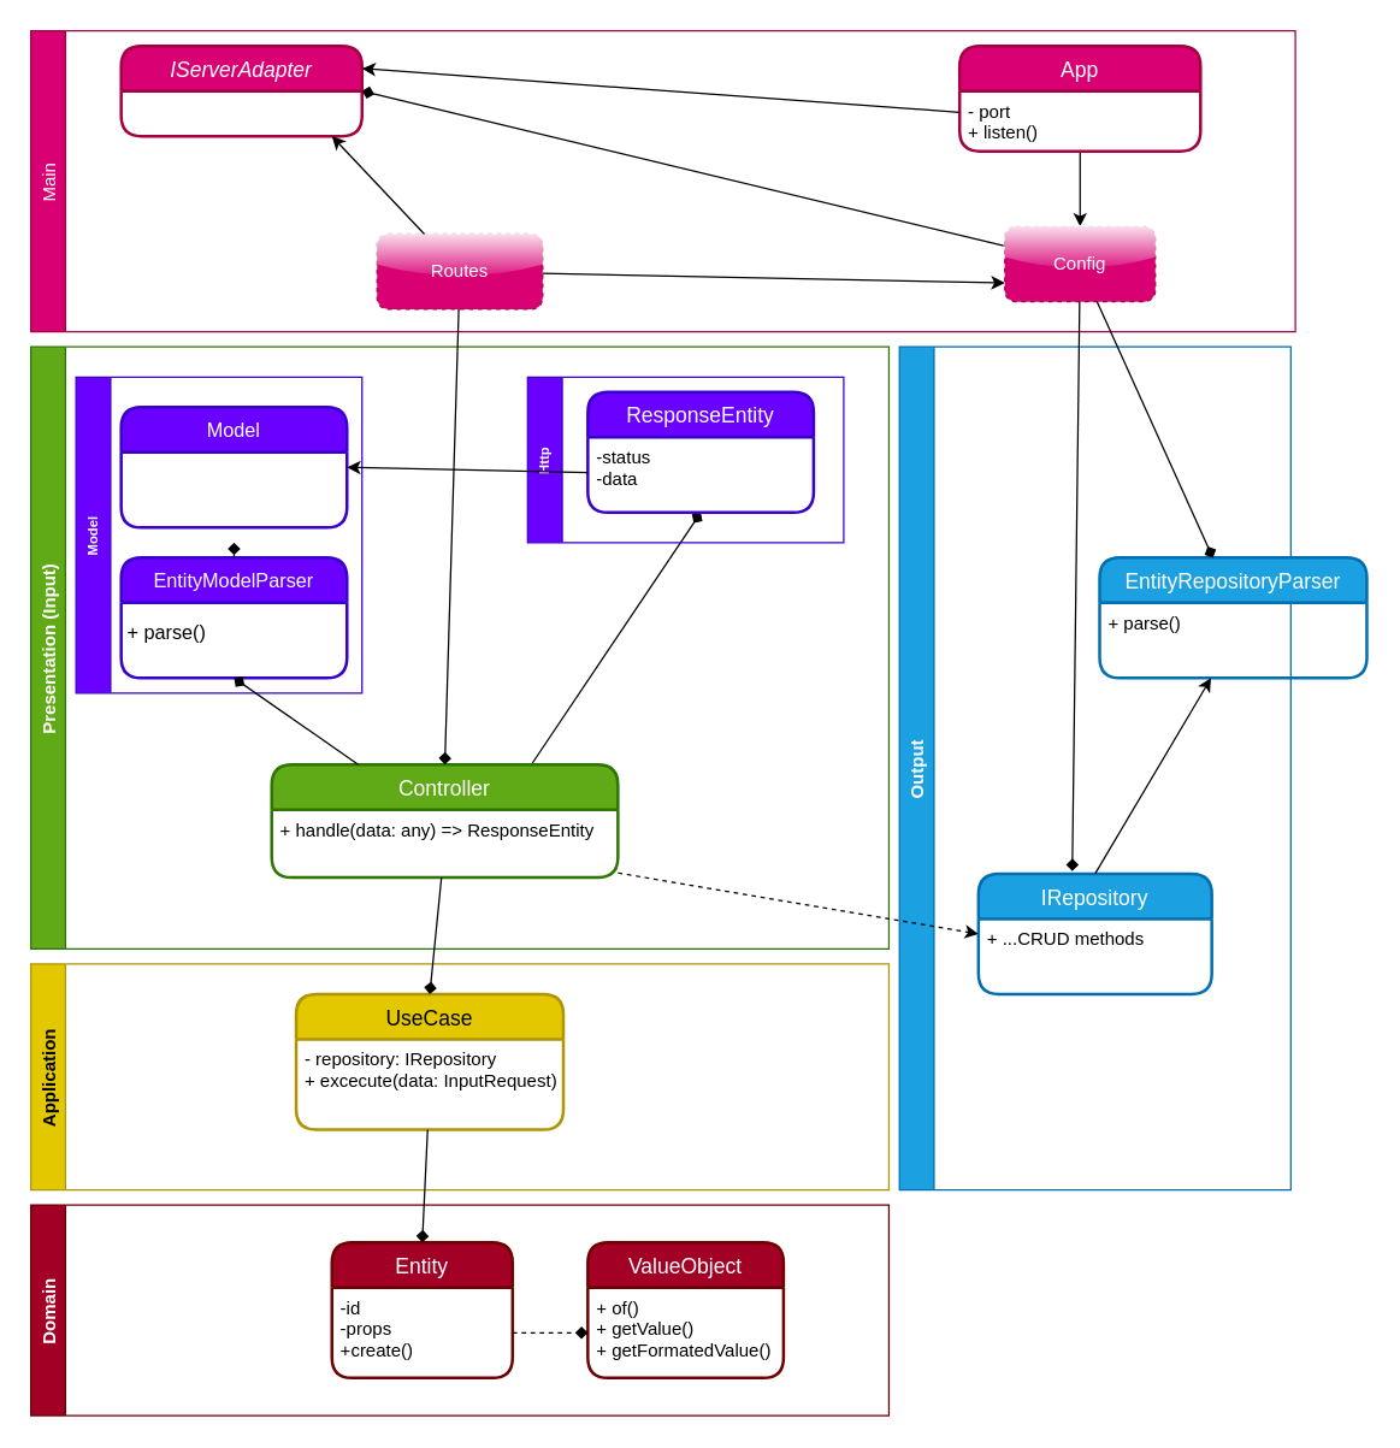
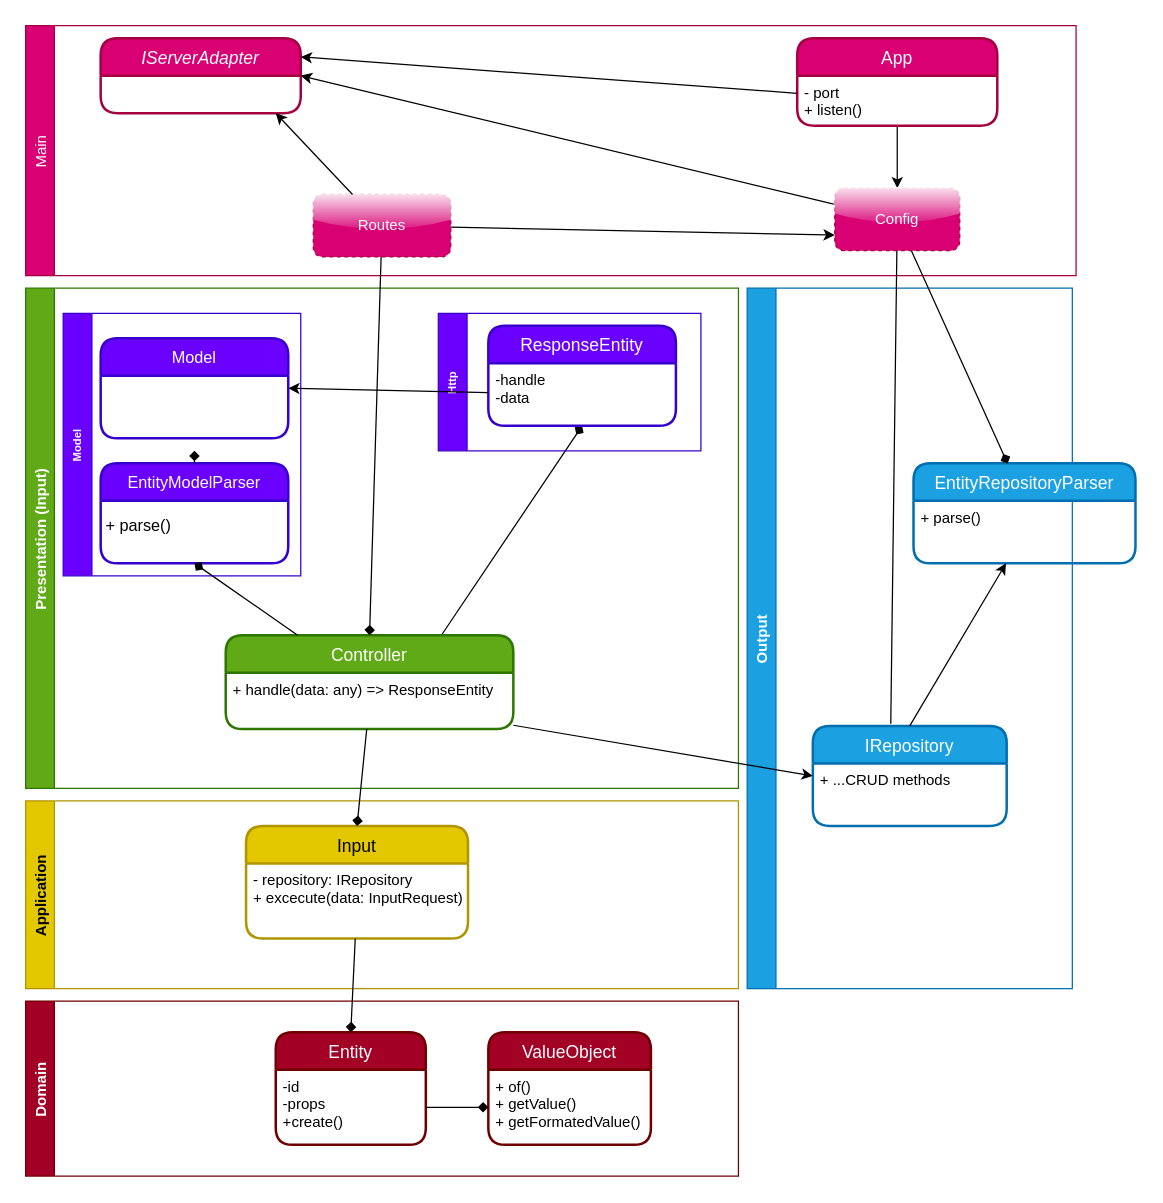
  <mxCell id="0" />
  <mxCell id="1" parent="0" />
  <mxCell id="2" value="Domain" style="swimlane;horizontal=0;fillColor=#a20025;fontColor=#ffffff;strokeColor=#6F0000;" parent="1" vertex="1"><mxGeometry x="20" y="800" width="570" height="140" as="geometry"><mxRectangle x="10" y="390" width="30" height="70" as="alternateBounds" /></mxGeometry></mxCell>
  <mxCell id="3" value="Entity" style="swimlane;childLayout=stackLayout;horizontal=1;startSize=30;horizontalStack=0;rounded=1;fontSize=14;fontStyle=0;strokeWidth=2;resizeParent=0;resizeLast=1;shadow=0;dashed=0;align=center;fillColor=#a20025;fontColor=#ffffff;strokeColor=#6F0000;" parent="2" vertex="1"><mxGeometry x="200" y="25" width="120" height="90" as="geometry" /></mxCell>
  <mxCell id="4" value="-id&#10;-props&#10;+create()" style="align=left;strokeColor=none;fillColor=none;spacingLeft=4;fontSize=12;verticalAlign=top;resizable=0;rotatable=0;part=1;" parent="3" vertex="1"><mxGeometry y="30" width="120" height="60" as="geometry" /></mxCell>
  <mxCell id="5" value="ValueObject" style="swimlane;childLayout=stackLayout;horizontal=1;startSize=30;horizontalStack=0;rounded=1;fontSize=14;fontStyle=0;strokeWidth=2;resizeParent=0;resizeLast=1;shadow=0;dashed=0;align=center;fillColor=#a20025;fontColor=#ffffff;strokeColor=#6F0000;" parent="2" vertex="1"><mxGeometry x="370" y="25" width="130" height="90" as="geometry" /></mxCell>
  <mxCell id="6" value="+ of()&#10;+ getValue()&#10;+ getFormatedValue()" style="align=left;strokeColor=none;fillColor=none;spacingLeft=4;fontSize=12;verticalAlign=top;resizable=0;rotatable=0;part=1;" parent="5" vertex="1"><mxGeometry y="30" width="130" height="60" as="geometry" /></mxCell>
- <mxCell id="7" style="edgeStyle=none;html=1;endArrow=diamond;endFill=1;dashed=1;" parent="2" source="4" target="6" edge="1"><mxGeometry relative="1" as="geometry" /></mxCell>
+ <mxCell id="7" style="edgeStyle=none;html=1;endArrow=diamond;endFill=1;" parent="2" source="4" target="6" edge="1"><mxGeometry relative="1" as="geometry" /></mxCell>
  <mxCell id="8" value="Application" style="swimlane;horizontal=0;fillColor=#e3c800;fontColor=#000000;strokeColor=#B09500;" parent="1" vertex="1"><mxGeometry x="20" y="640" width="570" height="150" as="geometry" /></mxCell>
- <mxCell id="9" value="UseCase" style="swimlane;childLayout=stackLayout;horizontal=1;startSize=30;horizontalStack=0;rounded=1;fontSize=14;fontStyle=0;strokeWidth=2;resizeParent=0;resizeLast=1;shadow=0;dashed=0;align=center;fillColor=#e3c800;fontColor=#000000;strokeColor=#B09500;" parent="8" vertex="1"><mxGeometry x="176.25" y="20" width="177.5" height="90" as="geometry" /></mxCell>
+ <mxCell id="9" value="Input" style="swimlane;childLayout=stackLayout;horizontal=1;startSize=30;horizontalStack=0;rounded=1;fontSize=14;fontStyle=0;strokeWidth=2;resizeParent=0;resizeLast=1;shadow=0;dashed=0;align=center;fillColor=#e3c800;fontColor=#000000;strokeColor=#B09500;" parent="8" vertex="1"><mxGeometry x="176.25" y="20" width="177.5" height="90" as="geometry" /></mxCell>
  <mxCell id="10" value="- repository: IRepository&#10;+ excecute(data: InputRequest)" style="align=left;strokeColor=none;fillColor=none;spacingLeft=4;fontSize=12;verticalAlign=top;resizable=0;rotatable=0;part=1;" parent="9" vertex="1"><mxGeometry y="30" width="177.5" height="60" as="geometry" /></mxCell>
  <mxCell id="11" value="Output" style="swimlane;horizontal=0;fillColor=#1ba1e2;fontColor=#ffffff;strokeColor=#006EAF;" parent="1" vertex="1"><mxGeometry x="597" y="230" width="260" height="560" as="geometry" /></mxCell>
  <mxCell id="12" value="IRepository" style="swimlane;childLayout=stackLayout;horizontal=1;startSize=30;horizontalStack=0;rounded=1;fontSize=14;fontStyle=0;strokeWidth=2;resizeParent=0;resizeLast=1;shadow=0;dashed=0;align=center;fillColor=#1ba1e2;strokeColor=#006EAF;fontColor=#ffffff;" parent="11" vertex="1"><mxGeometry x="52.5" y="350" width="155" height="80" as="geometry" /></mxCell>
  <mxCell id="13" value="+ ...CRUD methods" style="align=left;strokeColor=none;fillColor=none;spacingLeft=4;fontSize=12;verticalAlign=top;resizable=0;rotatable=0;part=1;" parent="12" vertex="1"><mxGeometry y="30" width="155" height="50" as="geometry" /></mxCell>
  <mxCell id="14" value="EntityRepositoryParser" style="swimlane;childLayout=stackLayout;horizontal=1;startSize=30;horizontalStack=0;rounded=1;fontSize=14;fontStyle=0;strokeWidth=2;resizeParent=0;resizeLast=1;shadow=0;dashed=0;align=center;fillColor=#1ba1e2;strokeColor=#006EAF;fontColor=#ffffff;" parent="11" vertex="1"><mxGeometry x="133" y="140" width="177.5" height="80" as="geometry" /></mxCell>
  <mxCell id="15" value="+ parse()" style="align=left;strokeColor=none;fillColor=none;spacingLeft=4;fontSize=12;verticalAlign=top;resizable=0;rotatable=0;part=1;" parent="14" vertex="1"><mxGeometry y="30" width="177.5" height="50" as="geometry" /></mxCell>
  <mxCell id="16" style="edgeStyle=none;html=1;exitX=0.5;exitY=0;exitDx=0;exitDy=0;" parent="11" source="12" target="15" edge="1"><mxGeometry relative="1" as="geometry" /></mxCell>
  <mxCell id="17" value="Presentation (Input)" style="swimlane;horizontal=0;fillColor=#60a917;fontColor=#ffffff;strokeColor=#2D7600;" parent="1" vertex="1"><mxGeometry x="20" y="230" width="570" height="400" as="geometry" /></mxCell>
  <mxCell id="18" style="edgeStyle=none;html=1;entryX=0.5;entryY=1;entryDx=0;entryDy=0;fontSize=9;endArrow=diamond;endFill=1;exitX=0.75;exitY=0;exitDx=0;exitDy=0;" parent="17" source="19" target="23" edge="1"><mxGeometry relative="1" as="geometry" /></mxCell>
  <mxCell id="19" value="Controller" style="swimlane;childLayout=stackLayout;horizontal=1;startSize=30;horizontalStack=0;rounded=1;fontSize=14;fontStyle=0;strokeWidth=2;resizeParent=0;resizeLast=1;shadow=0;dashed=0;align=center;fillColor=#60a917;fontColor=#ffffff;strokeColor=#2D7600;" parent="17" vertex="1"><mxGeometry x="160" y="277.5" width="230" height="75" as="geometry" /></mxCell>
  <mxCell id="20" value="+ handle(data: any) =&gt; ResponseEntity" style="align=left;strokeColor=none;fillColor=none;spacingLeft=4;fontSize=12;verticalAlign=top;resizable=0;rotatable=0;part=1;" parent="19" vertex="1"><mxGeometry y="30" width="230" height="45" as="geometry" /></mxCell>
  <mxCell id="21" value="Http" style="swimlane;horizontal=0;fontSize=9;fillColor=#6a00ff;fontColor=#ffffff;strokeColor=#3700CC;" parent="17" vertex="1"><mxGeometry x="330" y="20" width="210" height="110" as="geometry" /></mxCell>
  <mxCell id="22" value="ResponseEntity" style="swimlane;childLayout=stackLayout;horizontal=1;startSize=30;horizontalStack=0;rounded=1;fontSize=14;fontStyle=0;strokeWidth=2;resizeParent=0;resizeLast=1;shadow=0;dashed=0;align=center;fillColor=#6a00ff;fontColor=#ffffff;strokeColor=#3700CC;" parent="21" vertex="1"><mxGeometry x="40" y="10" width="150" height="80" as="geometry" /></mxCell>
- <mxCell id="23" value="-status&#10;-data" style="align=left;strokeColor=none;fillColor=none;spacingLeft=4;fontSize=12;verticalAlign=top;resizable=0;rotatable=0;part=1;" parent="22" vertex="1"><mxGeometry y="30" width="150" height="50" as="geometry" /></mxCell>
+ <mxCell id="23" value="-handle&#10;-data" style="align=left;strokeColor=none;fillColor=none;spacingLeft=4;fontSize=12;verticalAlign=top;resizable=0;rotatable=0;part=1;" parent="22" vertex="1"><mxGeometry y="30" width="150" height="50" as="geometry" /></mxCell>
  <mxCell id="24" value="Model" style="swimlane;horizontal=0;fontSize=9;fillColor=#6a00ff;fontColor=#ffffff;strokeColor=#3700CC;" parent="17" vertex="1"><mxGeometry x="30" y="20" width="190" height="210" as="geometry" /></mxCell>
  <mxCell id="25" value="EntityModelParser" style="swimlane;childLayout=stackLayout;horizontal=1;startSize=30;horizontalStack=0;rounded=1;fontSize=13;fontStyle=0;strokeWidth=2;resizeParent=0;resizeLast=1;shadow=0;dashed=0;align=center;fillColor=#6a00ff;fontColor=#ffffff;strokeColor=#3700CC;" parent="24" vertex="1"><mxGeometry x="30" y="120" width="150" height="80" as="geometry" /></mxCell>
  <mxCell id="26" value="Model" style="swimlane;childLayout=stackLayout;horizontal=1;startSize=30;horizontalStack=0;rounded=1;fontSize=13;fontStyle=0;strokeWidth=2;resizeParent=0;resizeLast=1;shadow=0;dashed=0;align=center;fillColor=#6a00ff;fontColor=#ffffff;strokeColor=#3700CC;" parent="24" vertex="1"><mxGeometry x="30" y="20" width="150" height="80" as="geometry" /></mxCell>
  <mxCell id="27" style="edgeStyle=none;html=1;entryX=0.5;entryY=1;entryDx=0;entryDy=0;fontSize=9;endArrow=diamond;endFill=1;exitX=0.25;exitY=0;exitDx=0;exitDy=0;" parent="17" source="19" target="25" edge="1"><mxGeometry relative="1" as="geometry" /></mxCell>
  <mxCell id="28" style="edgeStyle=none;html=1;entryX=1;entryY=0.5;entryDx=0;entryDy=0;endArrow=classic;endFill=1;" parent="17" source="23" target="26" edge="1"><mxGeometry relative="1" as="geometry" /></mxCell>
  <mxCell id="29" style="edgeStyle=none;html=1;entryX=0.5;entryY=0;entryDx=0;entryDy=0;endArrow=diamond;endFill=1;" parent="1" source="20" target="9" edge="1"><mxGeometry relative="1" as="geometry" /></mxCell>
  <mxCell id="30" style="edgeStyle=none;html=1;entryX=0.5;entryY=0;entryDx=0;entryDy=0;endArrow=diamond;endFill=1;" parent="1" source="10" target="3" edge="1"><mxGeometry relative="1" as="geometry" /></mxCell>
- <mxCell id="31" style="edgeStyle=none;html=1;entryX=0;entryY=0.5;entryDx=0;entryDy=0;fontSize=9;endArrow=classic;endFill=1;dashed=1;" parent="1" source="20" target="12" edge="1"><mxGeometry relative="1" as="geometry" /></mxCell>
+ <mxCell id="31" style="edgeStyle=none;html=1;entryX=0;entryY=0.5;entryDx=0;entryDy=0;fontSize=9;endArrow=classic;endFill=1;" parent="1" source="20" target="12" edge="1"><mxGeometry relative="1" as="geometry" /></mxCell>
  <mxCell id="32" value="+ parse()" style="text;html=1;align=center;verticalAlign=middle;resizable=0;points=[];autosize=1;strokeColor=none;fillColor=none;fontSize=13;" parent="1" vertex="1"><mxGeometry x="75" y="410" width="70" height="20" as="geometry" /></mxCell>
  <mxCell id="33" style="edgeStyle=none;html=1;fontSize=13;endArrow=diamond;endFill=1;" parent="1" source="25" edge="1"><mxGeometry relative="1" as="geometry"><mxPoint x="155" y="360" as="targetPoint" /></mxGeometry></mxCell>
  <mxCell id="34" value="Main" style="swimlane;horizontal=0;fillColor=#d80073;strokeColor=#A50040;glass=0;shadow=0;fontColor=#ffffff;fontStyle=0" parent="1" vertex="1"><mxGeometry x="20" y="20" width="840" height="200" as="geometry" /></mxCell>
  <mxCell id="35" style="edgeStyle=none;html=1;exitX=0.5;exitY=1;exitDx=0;exitDy=0;" parent="34" source="40" target="38" edge="1"><mxGeometry relative="1" as="geometry"><mxPoint x="500" y="60" as="sourcePoint" /></mxGeometry></mxCell>
  <mxCell id="36" value="IServerAdapter" style="swimlane;childLayout=stackLayout;horizontal=1;startSize=30;horizontalStack=0;rounded=1;fontSize=14;fontStyle=2;strokeWidth=2;resizeParent=0;resizeLast=1;shadow=0;dashed=0;align=center;glass=0;fillColor=#d80073;fontColor=#ffffff;strokeColor=#A50040;" parent="34" vertex="1"><mxGeometry x="60" y="10" width="160" height="60" as="geometry" /></mxCell>
- <mxCell id="37" style="edgeStyle=none;html=1;entryX=1;entryY=0.5;entryDx=0;entryDy=0;endArrow=diamond;endFill=1;" parent="34" source="38" target="36" edge="1"><mxGeometry relative="1" as="geometry" /></mxCell>
+ <mxCell id="37" style="edgeStyle=none;html=1;entryX=1;entryY=0.5;entryDx=0;entryDy=0;endArrow=classic;endFill=1;" parent="34" source="38" target="36" edge="1"><mxGeometry relative="1" as="geometry" /></mxCell>
  <mxCell id="38" value="Config" style="whiteSpace=wrap;html=1;align=center;shadow=0;glass=1;fillColor=#d80073;fontColor=#ffffff;strokeColor=#A50040;gradientColor=none;rounded=1;dashed=1;" parent="34" vertex="1"><mxGeometry x="647" y="130" width="100" height="50" as="geometry" /></mxCell>
  <mxCell id="39" value="App" style="swimlane;childLayout=stackLayout;horizontal=1;startSize=30;horizontalStack=0;rounded=1;fontSize=14;fontStyle=0;strokeWidth=2;resizeParent=0;resizeLast=1;shadow=0;dashed=0;align=center;glass=0;fillColor=#d80073;fontColor=#ffffff;strokeColor=#A50040;" parent="34" vertex="1"><mxGeometry x="617" y="10" width="160" height="70" as="geometry" /></mxCell>
  <mxCell id="40" value="- port&#10;+ listen()" style="align=left;strokeColor=none;fillColor=none;spacingLeft=4;fontSize=12;verticalAlign=top;resizable=0;rotatable=0;part=1;shadow=0;glass=0;" parent="39" vertex="1"><mxGeometry y="30" width="160" height="40" as="geometry" /></mxCell>
  <mxCell id="41" style="edgeStyle=none;html=1;entryX=0;entryY=0.75;entryDx=0;entryDy=0;endArrow=classic;endFill=1;" parent="34" source="42" target="38" edge="1"><mxGeometry relative="1" as="geometry" /></mxCell>
  <mxCell id="42" value="Routes" style="whiteSpace=wrap;html=1;align=center;shadow=0;glass=1;fillColor=#d80073;fontColor=#ffffff;strokeColor=#A50040;rounded=1;dashed=1;" parent="34" vertex="1"><mxGeometry x="230" y="135" width="110" height="50" as="geometry" /></mxCell>
  <mxCell id="43" style="edgeStyle=none;html=1;entryX=1;entryY=0.25;entryDx=0;entryDy=0;endArrow=classic;endFill=1;" parent="34" source="40" target="36" edge="1"><mxGeometry relative="1" as="geometry" /></mxCell>
- <mxCell id="44" style="edgeStyle=none;html=1;entryX=0.402;entryY=-0.022;entryDx=0;entryDy=0;entryPerimeter=0;endArrow=diamond;endFill=1;" parent="1" source="38" target="12" edge="1"><mxGeometry relative="1" as="geometry" /></mxCell>
+ <mxCell id="44" style="edgeStyle=none;html=1;entryX=0.402;entryY=-0.022;entryDx=0;entryDy=0;entryPerimeter=0;endArrow=none;endFill=1;" parent="1" source="38" target="12" edge="1"><mxGeometry relative="1" as="geometry" /></mxCell>
  <mxCell id="45" style="edgeStyle=none;html=1;entryX=0.5;entryY=0;entryDx=0;entryDy=0;endArrow=diamond;endFill=1;" parent="1" source="42" target="19" edge="1"><mxGeometry relative="1" as="geometry" /></mxCell>
  <mxCell id="46" style="edgeStyle=none;html=1;endArrow=classic;endFill=1;" parent="1" source="42" edge="1"><mxGeometry relative="1" as="geometry"><mxPoint x="220" y="90" as="targetPoint" /></mxGeometry></mxCell>
  <mxCell id="47" style="edgeStyle=none;html=1;entryX=0.424;entryY=0.002;entryDx=0;entryDy=0;entryPerimeter=0;endArrow=diamond;endFill=1;" parent="1" source="38" target="14" edge="1"><mxGeometry relative="1" as="geometry" /></mxCell>
